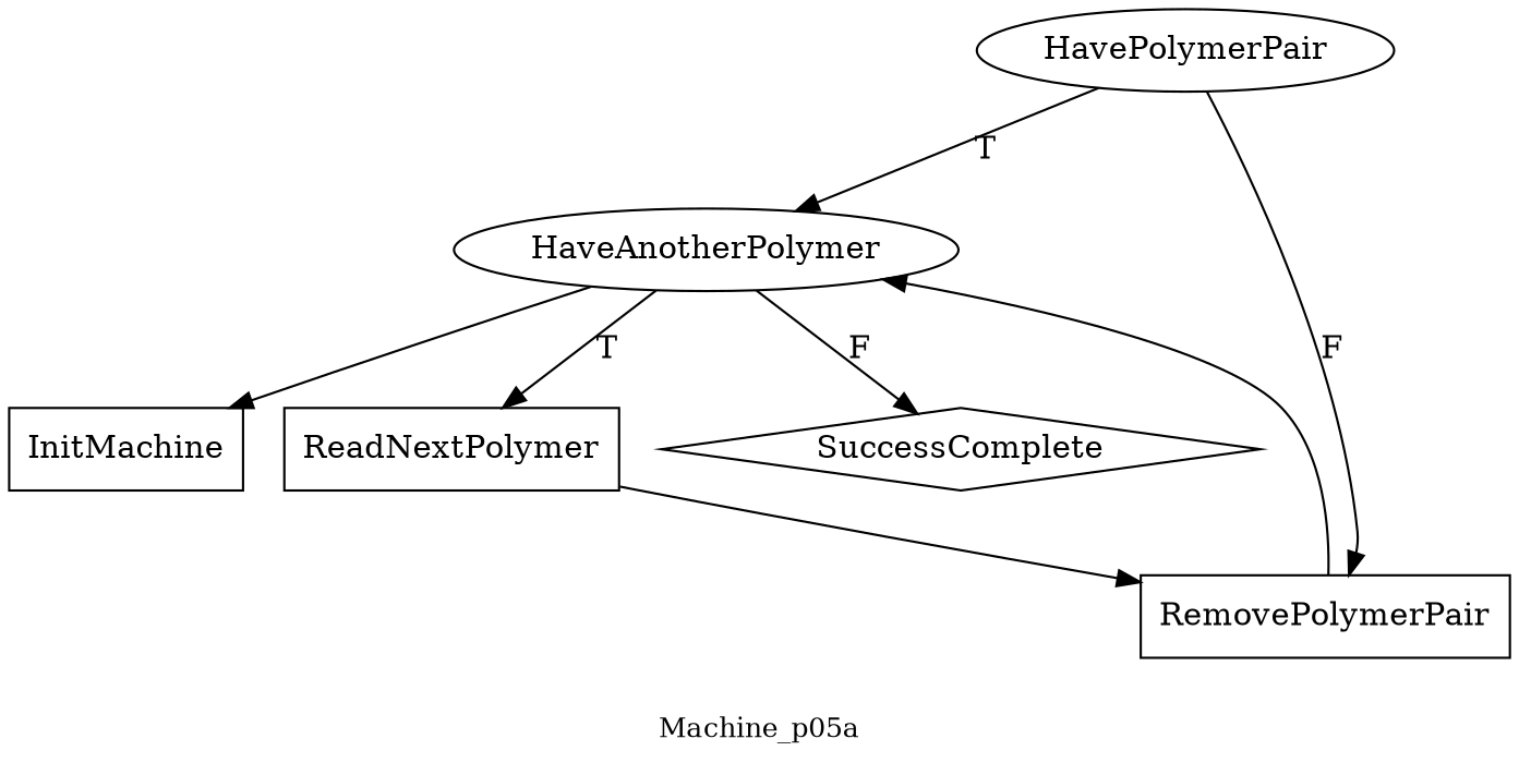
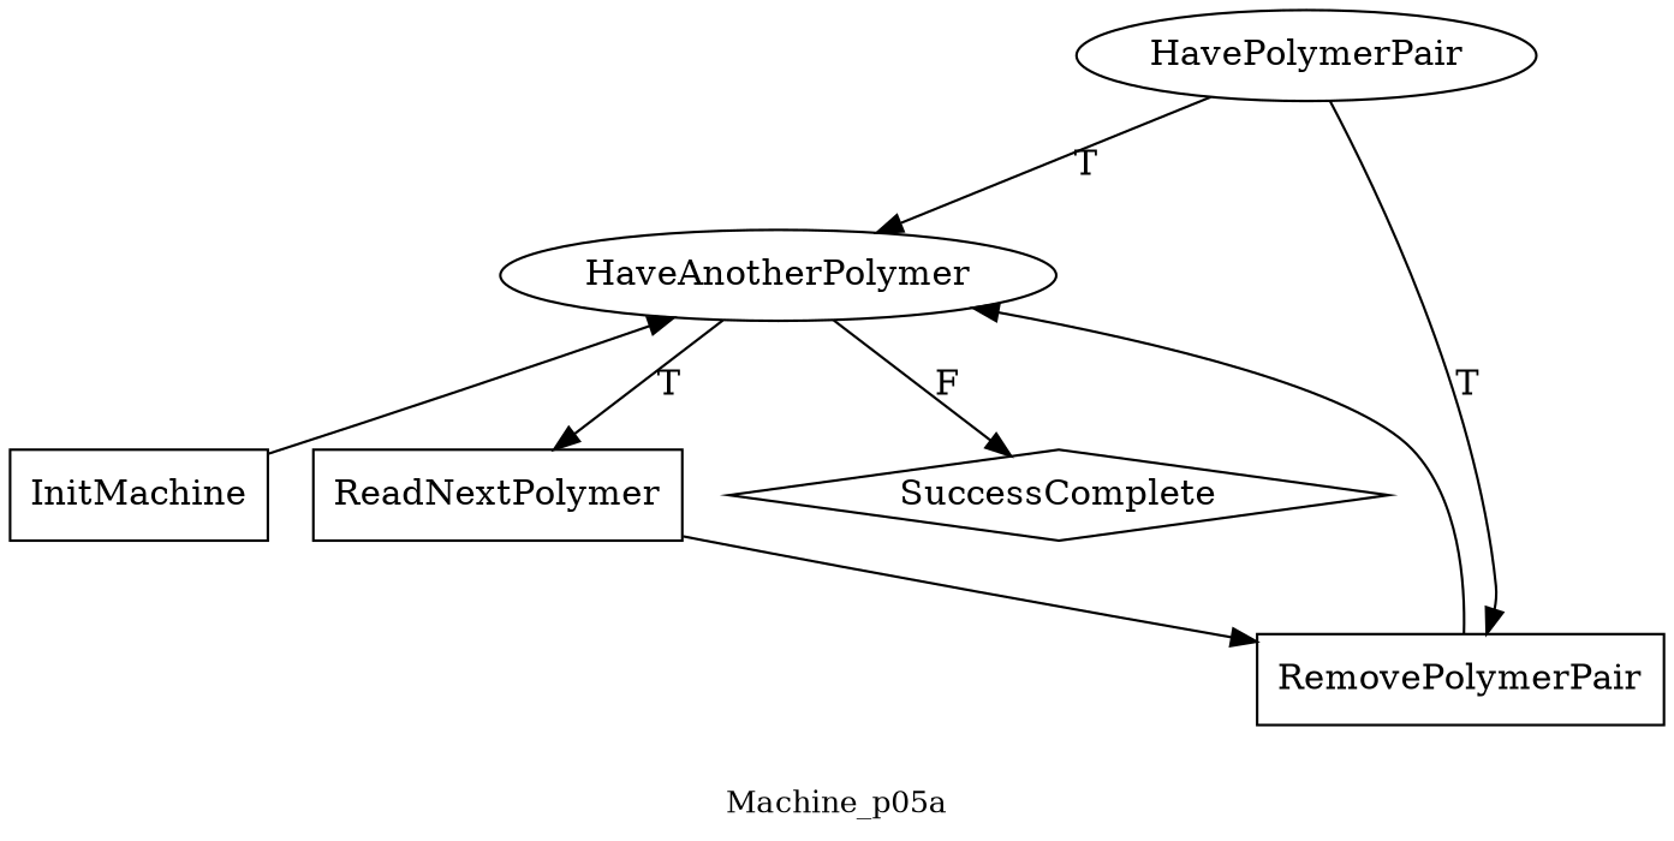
  digraph {
    fontsize=12
    label=Machine_p05a
    node [shape=box]
    HaveAnotherPolymer [shape=ellipse]
    InitMachine
    ReadNextPolymer
    SuccessComplete [shape=diamond]
    RemovePolymerPair
    HavePolymerPair [shape=ellipse]
    HaveAnotherPolymer -> ReadNextPolymer [label=T]
    HaveAnotherPolymer -> SuccessComplete [label=F]
-   HaveAnotherPolymer -> InitMachine
+   InitMachine -> HaveAnotherPolymer
    ReadNextPolymer -> RemovePolymerPair
    RemovePolymerPair -> HaveAnotherPolymer
    HavePolymerPair -> HaveAnotherPolymer [label=T]
-   HavePolymerPair -> RemovePolymerPair [label=F]
+   HavePolymerPair -> RemovePolymerPair [label=T]
  }
